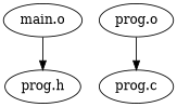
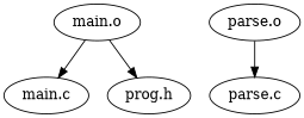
  digraph {
    "main.o"
+   "main.c"
    n3 [label="prog.h"]
-   "parse.o" [label="prog.o"]
-   "parse.c" [label="prog.c"]
+   "parse.o"
+   "parse.c"
+   "main.o" -> "main.c"
    "main.o" -> n3
    "parse.o" -> "parse.c"
  }
